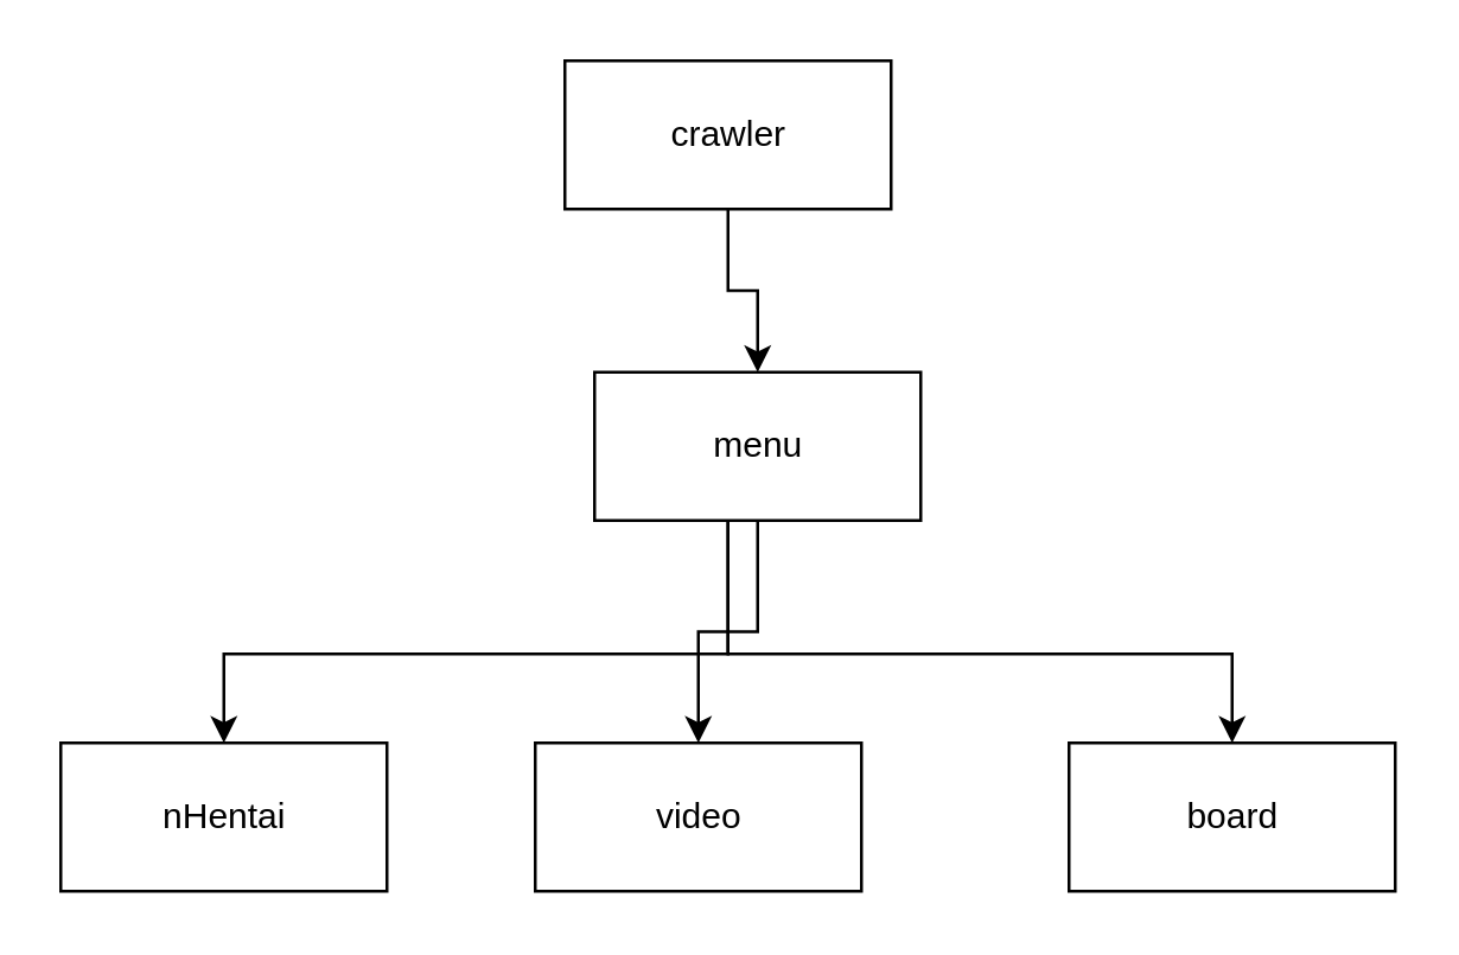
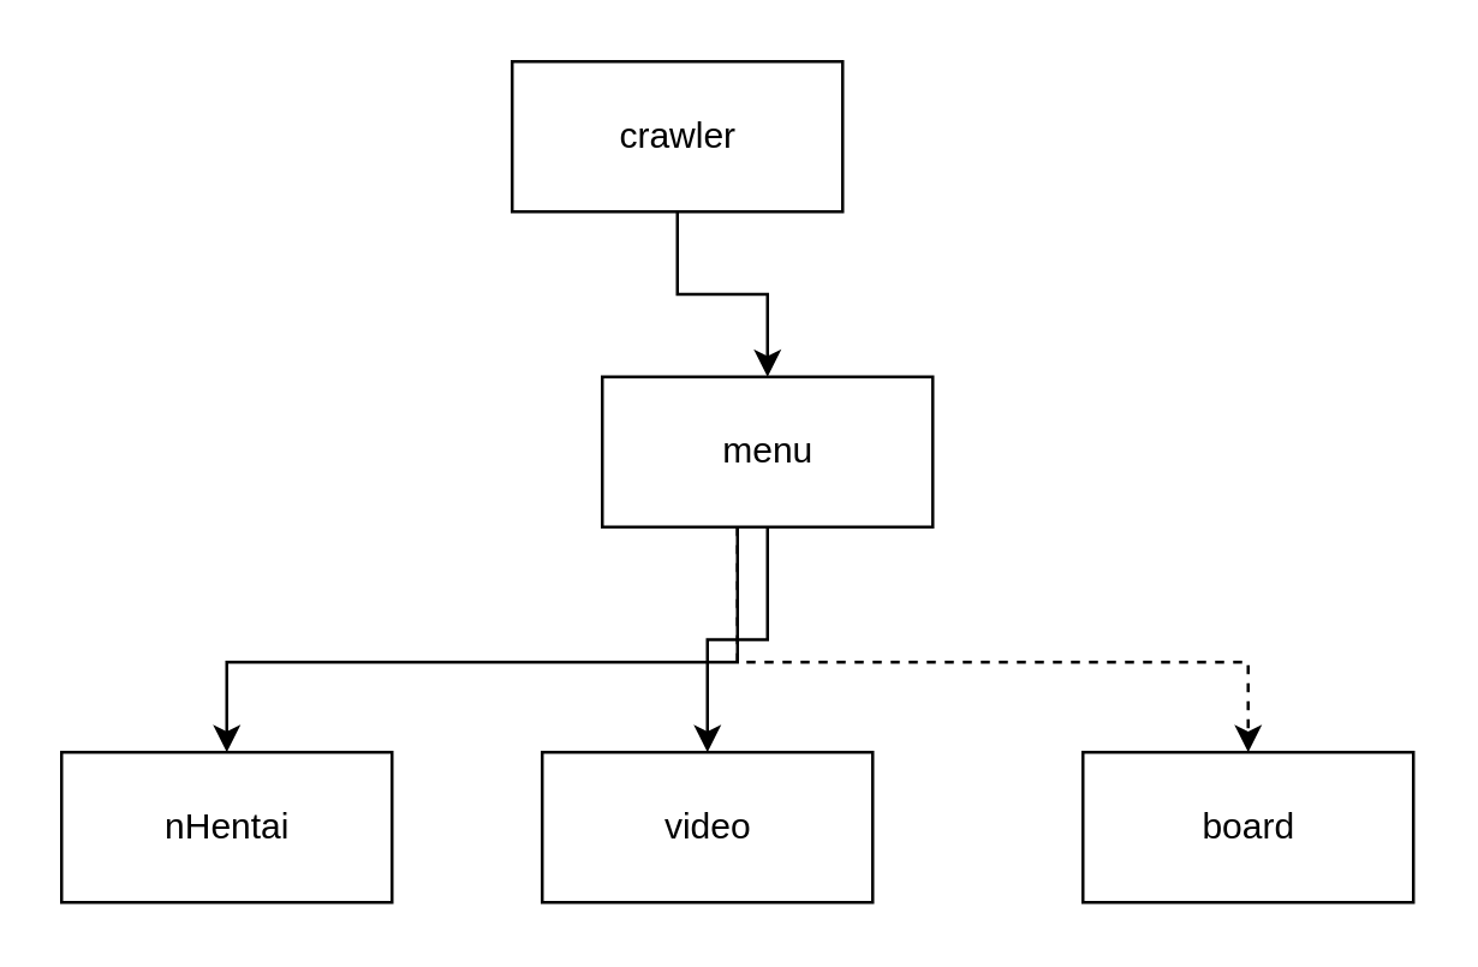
  <mxCell id="0" />
  <mxCell id="1" parent="0" />
  <mxCell id="2" style="edgeStyle=orthogonalEdgeStyle;rounded=0;orthogonalLoop=1;jettySize=auto;html=1;" parent="1" source="3" target="7" edge="1"><mxGeometry relative="1" as="geometry" /></mxCell>
- <mxCell id="3" value="crawler" style="html=1;" parent="1" vertex="1"><mxGeometry x="190" y="20" width="110" height="50" as="geometry" /></mxCell>
+ <mxCell id="3" value="crawler" style="html=1;" parent="1" vertex="1"><mxGeometry x="170" y="20" width="110" height="50" as="geometry" /></mxCell>
  <mxCell id="4" style="edgeStyle=orthogonalEdgeStyle;rounded=0;orthogonalLoop=1;jettySize=auto;html=1;" parent="1" source="7" target="8" edge="1"><mxGeometry relative="1" as="geometry" /></mxCell>
  <mxCell id="5" style="edgeStyle=orthogonalEdgeStyle;rounded=0;orthogonalLoop=1;jettySize=auto;html=1;entryX=0.5;entryY=0;entryDx=0;entryDy=0;" parent="1" source="7" target="9" edge="1"><mxGeometry relative="1" as="geometry"><Array as="points"><mxPoint x="245" y="220" /><mxPoint x="75" y="220" /></Array></mxGeometry></mxCell>
- <mxCell id="6" style="edgeStyle=orthogonalEdgeStyle;rounded=0;orthogonalLoop=1;jettySize=auto;html=1;entryX=0.5;entryY=0;entryDx=0;entryDy=0;" parent="1" source="7" target="10" edge="1"><mxGeometry relative="1" as="geometry"><Array as="points"><mxPoint x="245" y="220" /><mxPoint x="415" y="220" /></Array></mxGeometry></mxCell>
+ <mxCell id="6" style="edgeStyle=orthogonalEdgeStyle;rounded=0;orthogonalLoop=1;jettySize=auto;html=1;entryX=0.5;entryY=0;entryDx=0;entryDy=0;dashed=1;" parent="1" source="7" target="10" edge="1"><mxGeometry relative="1" as="geometry"><Array as="points"><mxPoint x="245" y="220" /><mxPoint x="415" y="220" /></Array></mxGeometry></mxCell>
  <mxCell id="7" value="menu" style="html=1;" parent="1" vertex="1"><mxGeometry x="200" y="125" width="110" height="50" as="geometry" /></mxCell>
  <mxCell id="8" value="video" style="html=1;" parent="1" vertex="1"><mxGeometry x="180" y="250" width="110" height="50" as="geometry" /></mxCell>
  <mxCell id="9" value="nHentai" style="html=1;" parent="1" vertex="1"><mxGeometry x="20" y="250" width="110" height="50" as="geometry" /></mxCell>
  <mxCell id="10" value="board" style="html=1;" parent="1" vertex="1"><mxGeometry x="360" y="250" width="110" height="50" as="geometry" /></mxCell>
